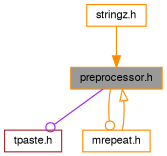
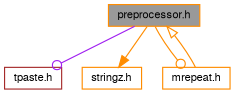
  digraph {
    node [color=darkorange fillcolor=white fontname=FreeSans fontsize=10 shape=box style=filled]
    edge [color=darkorange fontname=FreeSans fontsize=10 labelfontname=FreeSans labelfontsize=10 style=solid arrowhead=odot]
    n1 [fillcolor=grey60 fontcolor=black height=0.2 label="preprocessor.h" width=0.4]
    n2 [color=brown height=0.2 label="tpaste.h" width=0.4]
    n3 [height=0.2 label="stringz.h" width=0.4]
    n4 [height=0.2 label="mrepeat.h" width=0.4]
    n1 -> n2 [color=purple]
-   n3 -> n1 [arrowhead=normal]
+   n1 -> n3 [arrowhead=normal]
    n1 -> n4
    n4 -> n1 [arrowhead=onormal]
  }
